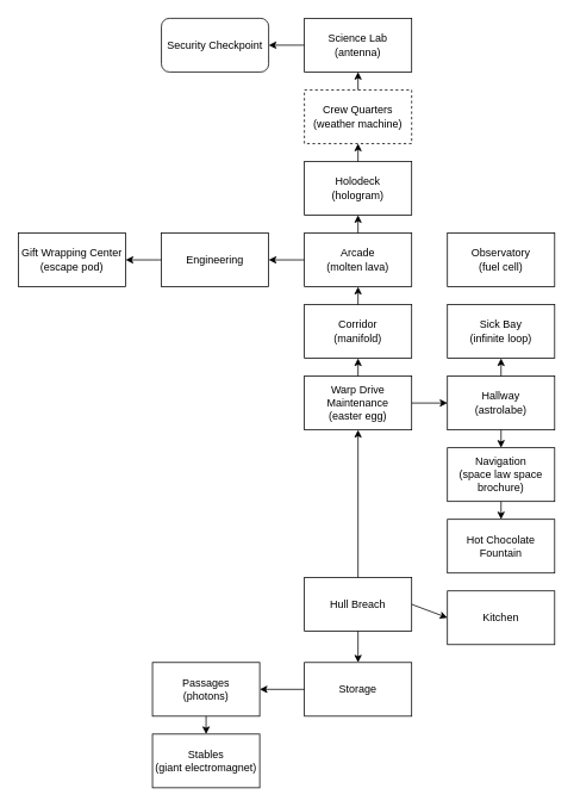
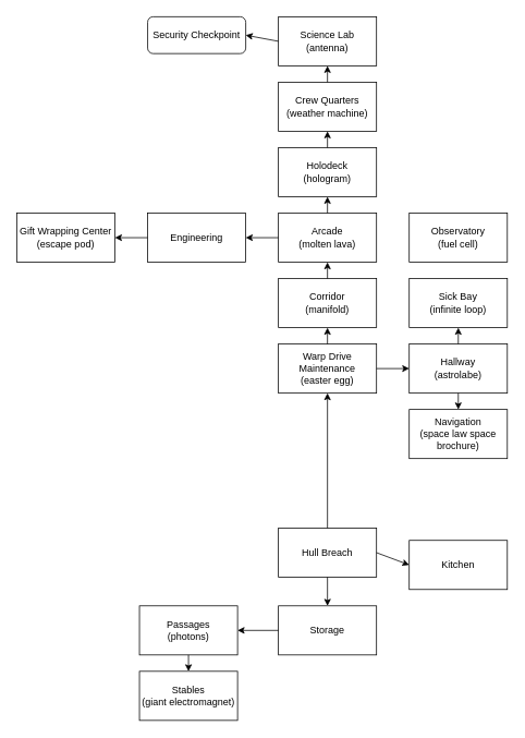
  <mxCell id="0" />
  <mxCell id="1" parent="0" />
  <mxCell id="2" value="&lt;div&gt;Hull Breach&lt;/div&gt;" style="rounded=0;whiteSpace=wrap;html=1;" vertex="1" parent="1"><mxGeometry x="340" y="645" width="120" height="60" as="geometry" /></mxCell>
  <mxCell id="3" value="&lt;div&gt;Storage&lt;/div&gt;" style="rounded=0;whiteSpace=wrap;html=1;" vertex="1" parent="1"><mxGeometry x="340" y="740" width="120" height="60" as="geometry" /></mxCell>
  <mxCell id="4" value="Passages&lt;br&gt;&lt;div&gt;(photons)&lt;/div&gt;" style="rounded=0;whiteSpace=wrap;html=1;" vertex="1" parent="1"><mxGeometry x="170" y="740" width="120" height="60" as="geometry" /></mxCell>
  <mxCell id="5" value="" style="endArrow=classic;html=1;exitX=0;exitY=0.5;exitDx=0;exitDy=0;entryX=1;entryY=0.5;entryDx=0;entryDy=0;" edge="1" parent="1" source="3" target="4"><mxGeometry width="50" height="50" relative="1" as="geometry"><mxPoint x="170" y="870" as="sourcePoint" /><mxPoint x="220" y="820" as="targetPoint" /></mxGeometry></mxCell>
  <mxCell id="6" value="" style="endArrow=classic;html=1;entryX=0.5;entryY=0;entryDx=0;entryDy=0;" edge="1" parent="1" source="2" target="3"><mxGeometry width="50" height="50" relative="1" as="geometry"><mxPoint x="420" y="721" as="sourcePoint" /><mxPoint x="220" y="820" as="targetPoint" /></mxGeometry></mxCell>
  <mxCell id="7" value="Stables&lt;br&gt;(giant electromagnet)" style="rounded=0;whiteSpace=wrap;html=1;" vertex="1" parent="1"><mxGeometry x="170" y="820" width="120" height="60" as="geometry" /></mxCell>
  <mxCell id="8" value="" style="endArrow=classic;html=1;exitX=0.5;exitY=1;exitDx=0;exitDy=0;" edge="1" parent="1" source="4"><mxGeometry width="50" height="50" relative="1" as="geometry"><mxPoint x="170" y="950" as="sourcePoint" /><mxPoint x="230" y="820" as="targetPoint" /></mxGeometry></mxCell>
  <mxCell id="9" value="&lt;div&gt;Kitchen&lt;/div&gt;" style="rounded=0;whiteSpace=wrap;html=1;" vertex="1" parent="1"><mxGeometry x="500" y="660" width="120" height="60" as="geometry" /></mxCell>
  <mxCell id="10" value="" style="endArrow=classic;html=1;exitX=1;exitY=0.5;exitDx=0;exitDy=0;entryX=0;entryY=0.5;entryDx=0;entryDy=0;" edge="1" parent="1" source="2" target="9"><mxGeometry width="50" height="50" relative="1" as="geometry"><mxPoint x="170" y="1030" as="sourcePoint" /><mxPoint x="220" y="980" as="targetPoint" /></mxGeometry></mxCell>
  <mxCell id="11" value="&lt;div&gt;Warp Drive Maintenance&lt;/div&gt;&lt;div&gt;(easter egg)&lt;/div&gt;" style="rounded=0;whiteSpace=wrap;html=1;" vertex="1" parent="1"><mxGeometry x="340" y="420" width="120" height="60" as="geometry" /></mxCell>
  <mxCell id="12" value="" style="endArrow=classic;html=1;exitX=0.5;exitY=0;exitDx=0;exitDy=0;entryX=0.5;entryY=1;entryDx=0;entryDy=0;" edge="1" parent="1" source="2" target="11"><mxGeometry width="50" height="50" relative="1" as="geometry"><mxPoint x="400" y="650" as="sourcePoint" /><mxPoint x="450" y="600" as="targetPoint" /></mxGeometry></mxCell>
  <mxCell id="13" value="Hallway&lt;br&gt;(astrolabe)" style="rounded=0;whiteSpace=wrap;html=1;" vertex="1" parent="1"><mxGeometry x="500" y="420" width="120" height="60" as="geometry" /></mxCell>
  <mxCell id="14" value="Navigation&lt;br&gt;(space law space brochure)" style="rounded=0;whiteSpace=wrap;html=1;" vertex="1" parent="1"><mxGeometry x="500" y="500" width="120" height="60" as="geometry" /></mxCell>
  <mxCell id="15" value="" style="endArrow=classic;html=1;exitX=1;exitY=0.5;exitDx=0;exitDy=0;" edge="1" parent="1" source="11" target="13"><mxGeometry width="50" height="50" relative="1" as="geometry"><mxPoint x="170" y="950" as="sourcePoint" /><mxPoint x="220" y="900" as="targetPoint" /></mxGeometry></mxCell>
  <mxCell id="16" value="" style="endArrow=classic;html=1;exitX=0.5;exitY=1;exitDx=0;exitDy=0;entryX=0.5;entryY=0;entryDx=0;entryDy=0;" edge="1" parent="1" source="13" target="14"><mxGeometry width="50" height="50" relative="1" as="geometry"><mxPoint x="170" y="950" as="sourcePoint" /><mxPoint x="220" y="900" as="targetPoint" /></mxGeometry></mxCell>
- <mxCell id="17" value="Hot Chocolate Fountain" style="rounded=0;whiteSpace=wrap;html=1;" vertex="1" parent="1"><mxGeometry x="500" y="580" width="120" height="60" as="geometry" /></mxCell>
- <mxCell id="18" value="" style="endArrow=classic;html=1;exitX=0.5;exitY=1;exitDx=0;exitDy=0;entryX=0.5;entryY=0;entryDx=0;entryDy=0;" edge="1" parent="1" source="14" target="17"><mxGeometry width="50" height="50" relative="1" as="geometry"><mxPoint x="170" y="950" as="sourcePoint" /><mxPoint x="220" y="900" as="targetPoint" /></mxGeometry></mxCell>
  <mxCell id="19" value="&lt;div&gt;Sick Bay&lt;/div&gt;&lt;div&gt;(infinite loop)&lt;br&gt;&lt;/div&gt;" style="rounded=0;whiteSpace=wrap;html=1;" vertex="1" parent="1"><mxGeometry x="500" y="340" width="120" height="60" as="geometry" /></mxCell>
  <mxCell id="20" value="" style="endArrow=classic;html=1;exitX=0.5;exitY=0;exitDx=0;exitDy=0;entryX=0.5;entryY=1;entryDx=0;entryDy=0;" edge="1" parent="1" source="13" target="19"><mxGeometry width="50" height="50" relative="1" as="geometry"><mxPoint x="170" y="950" as="sourcePoint" /><mxPoint x="220" y="900" as="targetPoint" /></mxGeometry></mxCell>
  <mxCell id="21" value="Observatory&lt;br&gt;(fuel cell)" style="rounded=0;whiteSpace=wrap;html=1;" vertex="1" parent="1"><mxGeometry x="500" y="260" width="120" height="60" as="geometry" /></mxCell>
  <mxCell id="22" value="Corridor&lt;br&gt;(manifold)" style="rounded=0;whiteSpace=wrap;html=1;" vertex="1" parent="1"><mxGeometry x="340" y="340" width="120" height="60" as="geometry" /></mxCell>
  <mxCell id="23" value="" style="endArrow=classic;html=1;exitX=0.5;exitY=0;exitDx=0;exitDy=0;entryX=0.5;entryY=1;entryDx=0;entryDy=0;" edge="1" parent="1" source="11" target="22"><mxGeometry width="50" height="50" relative="1" as="geometry"><mxPoint x="220" y="440" as="sourcePoint" /><mxPoint x="270" y="390" as="targetPoint" /></mxGeometry></mxCell>
  <mxCell id="24" value="Arcade&lt;br&gt;(molten lava)" style="rounded=0;whiteSpace=wrap;html=1;" vertex="1" parent="1"><mxGeometry x="340" y="260" width="120" height="60" as="geometry" /></mxCell>
  <mxCell id="25" value="Engineering" style="rounded=0;whiteSpace=wrap;html=1;" vertex="1" parent="1"><mxGeometry x="180" y="260" width="120" height="60" as="geometry" /></mxCell>
  <mxCell id="26" value="Gift Wrapping Center&lt;br&gt;(escape pod)" style="rounded=0;whiteSpace=wrap;html=1;" vertex="1" parent="1"><mxGeometry x="20" y="260" width="120" height="60" as="geometry" /></mxCell>
  <mxCell id="27" value="" style="endArrow=classic;html=1;exitX=0.5;exitY=0;exitDx=0;exitDy=0;entryX=0.5;entryY=1;entryDx=0;entryDy=0;" edge="1" parent="1" source="22" target="24"><mxGeometry width="50" height="50" relative="1" as="geometry"><mxPoint x="280" y="380" as="sourcePoint" /><mxPoint x="330" y="330" as="targetPoint" /></mxGeometry></mxCell>
  <mxCell id="28" value="" style="endArrow=classic;html=1;exitX=0;exitY=0.5;exitDx=0;exitDy=0;entryX=1;entryY=0.5;entryDx=0;entryDy=0;" edge="1" parent="1" source="24" target="25"><mxGeometry width="50" height="50" relative="1" as="geometry"><mxPoint x="220" y="430" as="sourcePoint" /><mxPoint x="270" y="380" as="targetPoint" /></mxGeometry></mxCell>
  <mxCell id="29" value="" style="endArrow=classic;html=1;exitX=0;exitY=0.5;exitDx=0;exitDy=0;entryX=1;entryY=0.5;entryDx=0;entryDy=0;" edge="1" parent="1" source="25" target="26"><mxGeometry width="50" height="50" relative="1" as="geometry"><mxPoint x="110" y="400" as="sourcePoint" /><mxPoint x="160" y="350" as="targetPoint" /></mxGeometry></mxCell>
  <mxCell id="30" value="Holodeck&lt;br&gt;(hologram)" style="rounded=0;whiteSpace=wrap;html=1;" vertex="1" parent="1"><mxGeometry x="340" y="180" width="120" height="60" as="geometry" /></mxCell>
  <mxCell id="31" value="" style="endArrow=classic;html=1;exitX=0.5;exitY=0;exitDx=0;exitDy=0;" edge="1" parent="1" source="24" target="30"><mxGeometry width="50" height="50" relative="1" as="geometry"><mxPoint x="260" y="430" as="sourcePoint" /><mxPoint x="310" y="380" as="targetPoint" /></mxGeometry></mxCell>
- <mxCell id="32" value="Crew Quarters&lt;br&gt;(weather machine)" style="rounded=0;whiteSpace=wrap;html=1;dashed=1;" vertex="1" parent="1"><mxGeometry x="340" y="100" width="120" height="60" as="geometry" /></mxCell>
+ <mxCell id="32" value="Crew Quarters&lt;br&gt;(weather machine)" style="rounded=0;whiteSpace=wrap;html=1;" vertex="1" parent="1"><mxGeometry x="340" y="100" width="120" height="60" as="geometry" /></mxCell>
  <mxCell id="33" value="" style="endArrow=classic;html=1;exitX=0.5;exitY=0;exitDx=0;exitDy=0;entryX=0.5;entryY=1;entryDx=0;entryDy=0;" edge="1" parent="1" source="30" target="32"><mxGeometry width="50" height="50" relative="1" as="geometry"><mxPoint x="190" y="180" as="sourcePoint" /><mxPoint x="240" y="130" as="targetPoint" /></mxGeometry></mxCell>
  <mxCell id="34" value="Science Lab&lt;br&gt;(antenna)" style="rounded=0;whiteSpace=wrap;html=1;" vertex="1" parent="1"><mxGeometry x="340" y="20" width="120" height="60" as="geometry" /></mxCell>
  <mxCell id="35" value="" style="endArrow=classic;html=1;exitX=0.5;exitY=0;exitDx=0;exitDy=0;entryX=0.5;entryY=1;entryDx=0;entryDy=0;" edge="1" parent="1" source="32" target="34"><mxGeometry width="50" height="50" relative="1" as="geometry"><mxPoint x="240" y="110" as="sourcePoint" /><mxPoint x="290" y="60" as="targetPoint" /></mxGeometry></mxCell>
- <mxCell id="36" value="Security Checkpoint" style="rounded=1;whiteSpace=wrap;html=1;" vertex="1" parent="1"><mxGeometry x="180" y="20" width="120" height="60" as="geometry" /></mxCell>
+ <mxCell id="36" value="Security Checkpoint" style="rounded=1;whiteSpace=wrap;html=1;" vertex="1" parent="1"><mxGeometry x="180" y="20" width="120" height="45" as="geometry" /></mxCell>
  <mxCell id="37" value="" style="endArrow=classic;html=1;exitX=0;exitY=0.5;exitDx=0;exitDy=0;entryX=1;entryY=0.5;entryDx=0;entryDy=0;" edge="1" parent="1" source="34" target="36"><mxGeometry width="50" height="50" relative="1" as="geometry"><mxPoint x="250" y="160" as="sourcePoint" /><mxPoint x="300" y="110" as="targetPoint" /></mxGeometry></mxCell>
